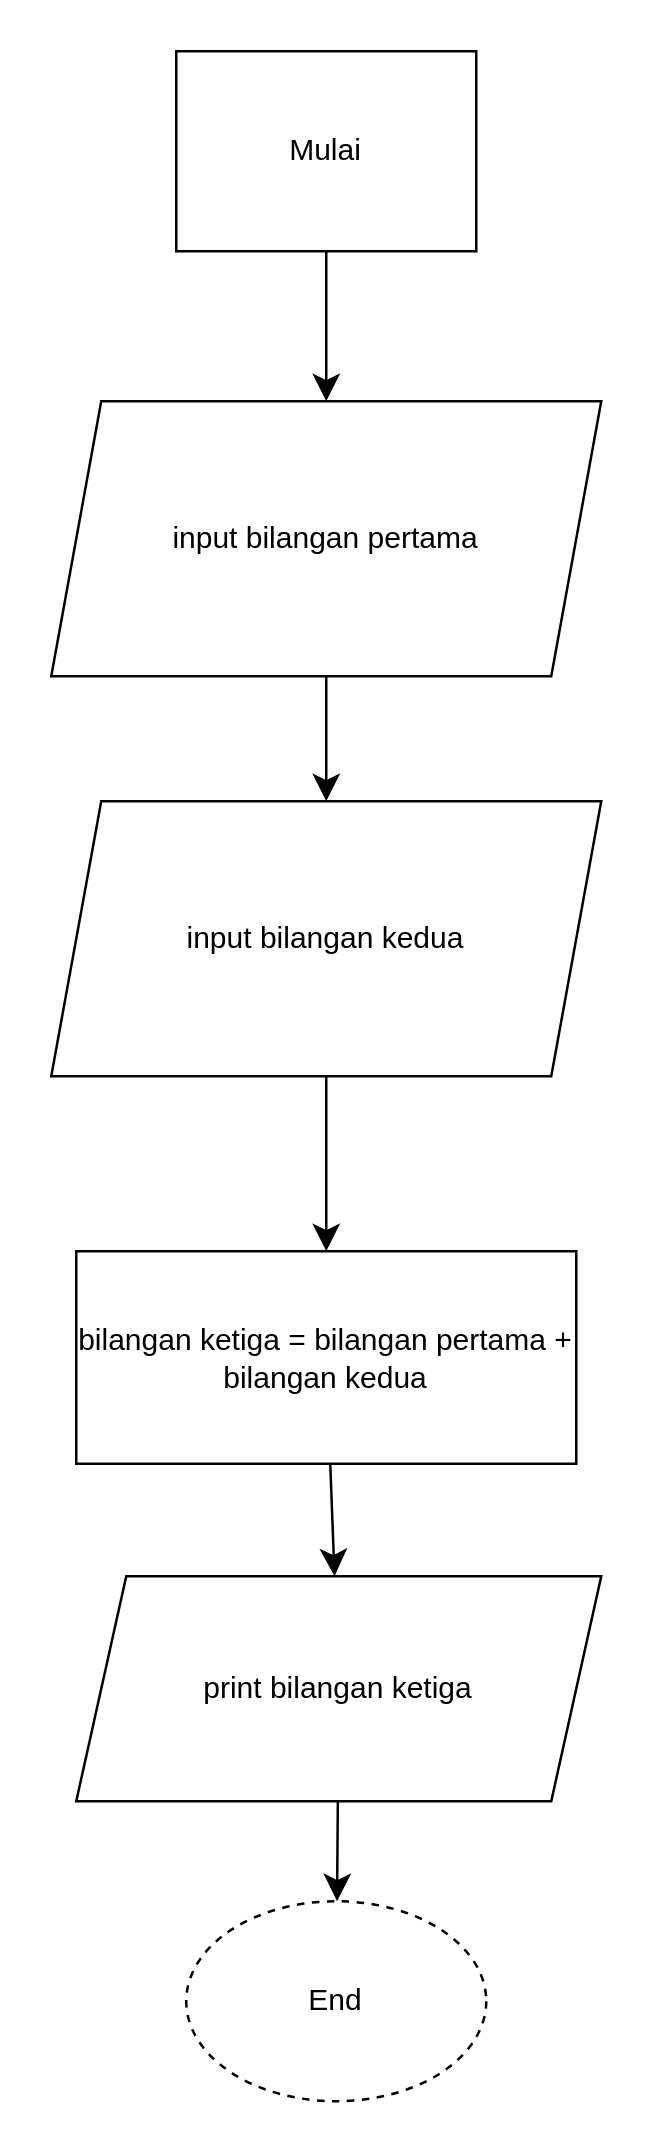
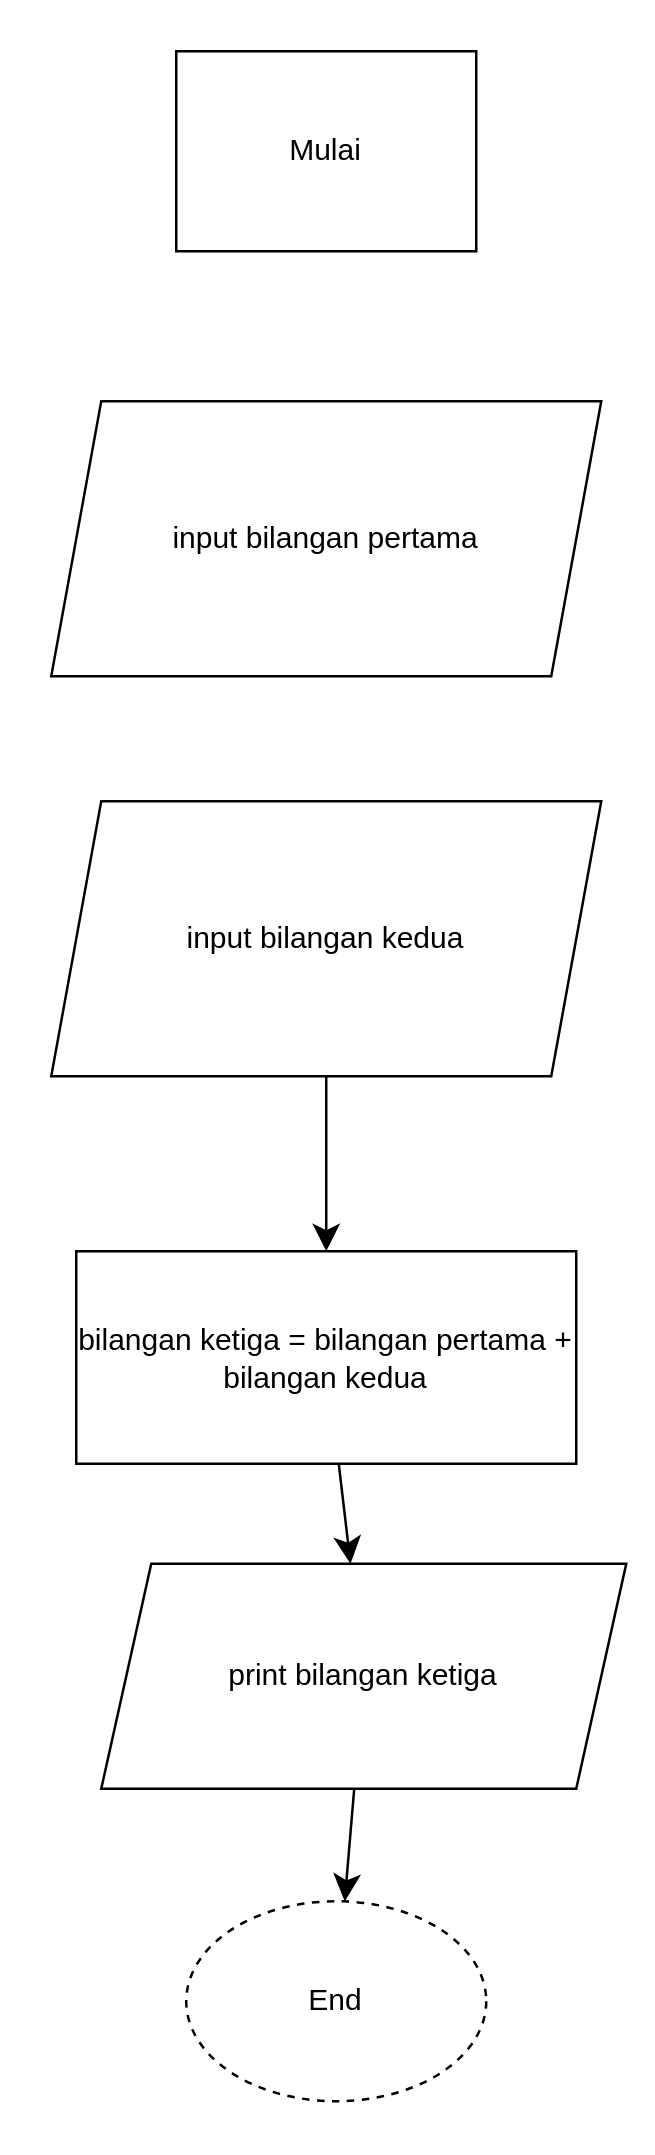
  <mxCell id="0" />
  <mxCell id="1" parent="0" />
- <mxCell id="2" value="" style="edgeStyle=none;curved=1;rounded=0;orthogonalLoop=1;jettySize=auto;html=1;fontSize=12;startSize=8;endSize=8;" parent="1" source="3" target="5" edge="1"><mxGeometry relative="1" as="geometry" /></mxCell>
  <mxCell id="3" value="Mulai" style="whiteSpace=wrap;html=1;rounded=0;" parent="1" vertex="1"><mxGeometry x="70" y="20" width="120" height="80" as="geometry" /></mxCell>
- <mxCell id="4" value="" style="edgeStyle=none;curved=1;rounded=0;orthogonalLoop=1;jettySize=auto;html=1;fontSize=12;startSize=8;endSize=8;" parent="1" source="5" target="7" edge="1"><mxGeometry relative="1" as="geometry" /></mxCell>
  <mxCell id="5" value="input bilangan pertama" style="shape=parallelogram;perimeter=parallelogramPerimeter;whiteSpace=wrap;html=1;fixedSize=1;" parent="1" vertex="1"><mxGeometry x="20" y="160" width="220" height="110" as="geometry" /></mxCell>
  <mxCell id="6" value="" style="edgeStyle=none;curved=1;rounded=0;orthogonalLoop=1;jettySize=auto;html=1;fontSize=12;startSize=8;endSize=8;" parent="1" source="7" target="9" edge="1"><mxGeometry relative="1" as="geometry" /></mxCell>
  <mxCell id="7" value="input bilangan kedua" style="shape=parallelogram;perimeter=parallelogramPerimeter;whiteSpace=wrap;html=1;fixedSize=1;" parent="1" vertex="1"><mxGeometry x="20" y="320" width="220" height="110" as="geometry" /></mxCell>
  <mxCell id="8" value="" style="edgeStyle=none;curved=1;rounded=0;orthogonalLoop=1;jettySize=auto;html=1;fontSize=12;startSize=8;endSize=8;" parent="1" source="9" target="11" edge="1"><mxGeometry relative="1" as="geometry" /></mxCell>
  <mxCell id="9" value="bilangan ketiga = bilangan pertama + bilangan kedua" style="whiteSpace=wrap;html=1;" parent="1" vertex="1"><mxGeometry x="30" y="500" width="200" height="85" as="geometry" /></mxCell>
  <mxCell id="10" value="" style="edgeStyle=none;curved=1;rounded=0;orthogonalLoop=1;jettySize=auto;html=1;fontSize=12;startSize=8;endSize=8;" parent="1" source="11" target="12" edge="1"><mxGeometry relative="1" as="geometry" /></mxCell>
- <mxCell id="11" value="print bilangan ketiga" style="shape=parallelogram;perimeter=parallelogramPerimeter;whiteSpace=wrap;html=1;fixedSize=1;" parent="1" vertex="1"><mxGeometry x="30" y="630" width="210" height="90" as="geometry" /></mxCell>
+ <mxCell id="11" value="print bilangan ketiga" style="shape=parallelogram;perimeter=parallelogramPerimeter;whiteSpace=wrap;html=1;fixedSize=1;" parent="1" vertex="1"><mxGeometry x="40" y="625" width="210" height="90" as="geometry" /></mxCell>
  <mxCell id="12" value="End" style="ellipse;whiteSpace=wrap;html=1;dashed=1;" parent="1" vertex="1"><mxGeometry x="74" y="760" width="120" height="80" as="geometry" /></mxCell>
